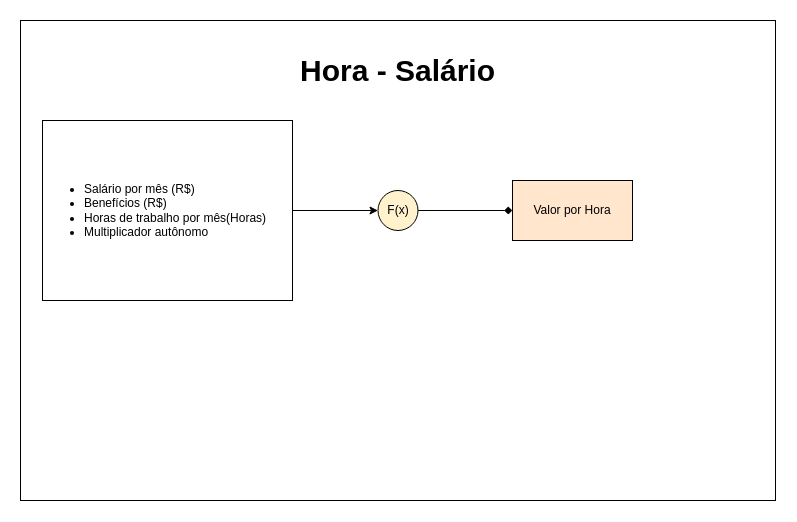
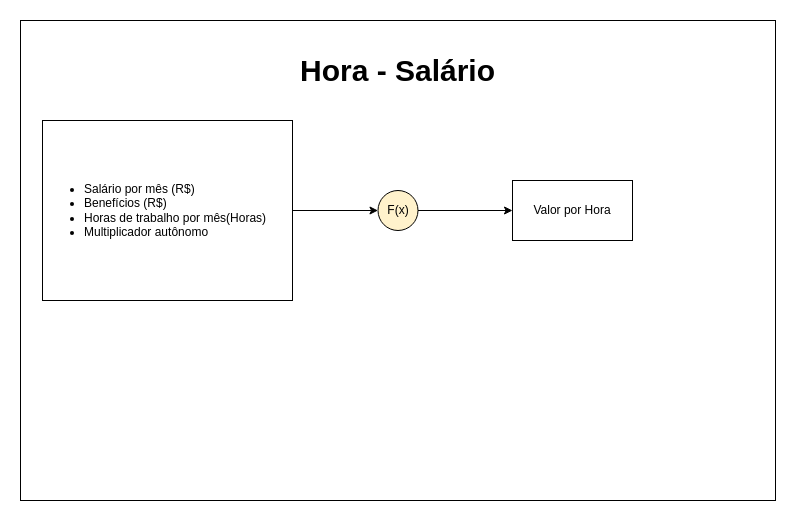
  <mxCell id="0" />
  <mxCell id="1" parent="0" />
  <mxCell id="2" value="" style="group" parent="1" vertex="1" connectable="0"><mxGeometry x="20" y="20" width="755" height="480" as="geometry" /></mxCell>
  <mxCell id="3" value="" style="rounded=0;whiteSpace=wrap;html=1;" parent="2" vertex="1"><mxGeometry width="755" height="480" as="geometry" /></mxCell>
  <mxCell id="4" value="&lt;b&gt;&lt;font style=&quot;font-size: 30px;&quot;&gt;Hora - Salário&lt;/font&gt;&lt;/b&gt;" style="text;html=1;align=center;verticalAlign=middle;whiteSpace=wrap;rounded=0;" parent="2" vertex="1"><mxGeometry x="230" y="30" width="295" height="40" as="geometry" /></mxCell>
  <mxCell id="5" value="" style="edgeStyle=none;html=1;" parent="2" source="6" target="8" edge="1"><mxGeometry relative="1" as="geometry" /></mxCell>
  <mxCell id="6" value="&lt;ul&gt;&lt;li&gt;Salário por mês (R$)&lt;/li&gt;&lt;li&gt;Benefícios (R$)&lt;/li&gt;&lt;li&gt;Horas de trabalho por mês(Horas)&lt;/li&gt;&lt;li&gt;Multiplicador autônomo&lt;/li&gt;&lt;/ul&gt;" style="rounded=0;whiteSpace=wrap;html=1;align=left;" parent="2" vertex="1"><mxGeometry x="22" y="100" width="250" height="180" as="geometry" /></mxCell>
- <mxCell id="7" value="" style="edgeStyle=none;html=1;endArrow=diamond;" parent="2" source="8" target="9" edge="1"><mxGeometry relative="1" as="geometry" /></mxCell>
+ <mxCell id="7" value="" style="edgeStyle=none;html=1;" parent="2" source="8" target="9" edge="1"><mxGeometry relative="1" as="geometry" /></mxCell>
  <mxCell id="8" value="F(x)" style="ellipse;whiteSpace=wrap;html=1;aspect=fixed;fillColor=#fff2cc;" parent="2" vertex="1"><mxGeometry x="357.5" y="170" width="40" height="40" as="geometry" /></mxCell>
- <mxCell id="9" value="Valor por Hora" style="rounded=0;whiteSpace=wrap;html=1;fillColor=#ffe6cc;" parent="2" vertex="1"><mxGeometry x="492" y="160" width="120" height="60" as="geometry" /></mxCell>
+ <mxCell id="9" value="Valor por Hora" style="rounded=0;whiteSpace=wrap;html=1;" parent="2" vertex="1"><mxGeometry x="492" y="160" width="120" height="60" as="geometry" /></mxCell>
